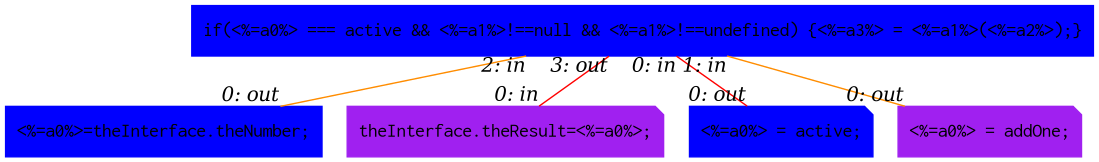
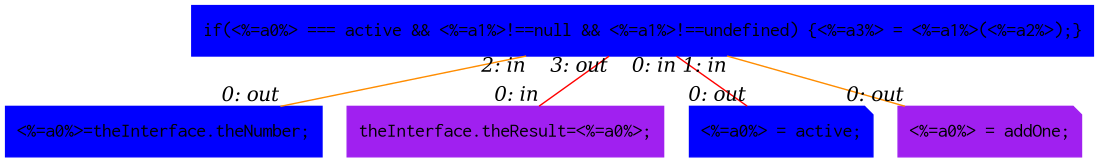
  digraph {
    node [color=blue fontname=Courier shape=note style=filled]
    edge [arrowHead=none arrowsize=1 color=darkorange dir=none fontname="Times-Italic" headlabel="0: out"]
    n1 [label="<%=a0%>=theInterface.theNumber;\n" shape=box]
-   n2 [color=purple label="theInterface.theResult=<%=a0%>;\n"]
+   n2 [color=purple label="theInterface.theResult=<%=a0%>;\n" shape=box]
    n3 [label="<%=a0%> = active;\n"]
    n4 [color=purple label="<%=a0%> = addOne;\n"]
    n5 [label="if(<%=a0%> === active && <%=a1%>!==null && <%=a1%>!==undefined) {<%=a3%> = <%=a1%>(<%=a2%>);}\n" shape=box]
    n5 -> n1 [taillabel="2: in"]
    n5 -> n2 [color=red headlabel="0: in" taillabel="3: out"]
    n5 -> n3 [color=red taillabel="0: in"]
    n5 -> n4 [taillabel="1: in"]
  }
